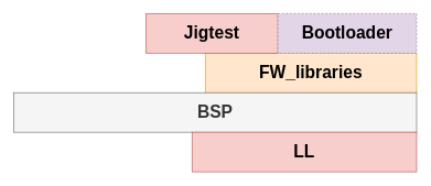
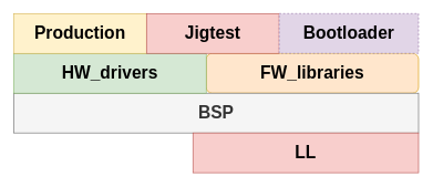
  <mxCell id="0" />
  <mxCell id="1" parent="0" />
- <mxCell id="2" value="FW_libraries" style="rounded=0;whiteSpace=wrap;html=1;fontSize=26;fontStyle=1;fillColor=#ffe6cc;strokeColor=#d79b00;" vertex="1" parent="1"><mxGeometry x="310" y="80" width="320" height="60" as="geometry" /></mxCell>
+ <mxCell id="2" value="FW_libraries" style="whiteSpace=wrap;html=1;fontSize=26;fontStyle=1;fillColor=#ffe6cc;strokeColor=#d79b00;rounded=1;" vertex="1" parent="1"><mxGeometry x="310" y="80" width="320" height="60" as="geometry" /></mxCell>
  <mxCell id="3" value="BSP" style="rounded=0;whiteSpace=wrap;html=1;fontSize=26;fontStyle=1;fillColor=#f5f5f5;strokeColor=#666666;fontColor=#333333;" vertex="1" parent="1"><mxGeometry x="20" y="140" width="610" height="60" as="geometry" /></mxCell>
+ <mxCell id="4" value="HW_drivers" style="rounded=0;whiteSpace=wrap;html=1;fontSize=26;fontStyle=1;fillColor=#d5e8d4;strokeColor=#82b366;" vertex="1" parent="1"><mxGeometry x="20" y="80" width="290" height="60" as="geometry" /></mxCell>
+ <mxCell id="5" value="Production" style="rounded=0;whiteSpace=wrap;html=1;fontSize=26;fontStyle=1;fillColor=#fff2cc;strokeColor=#d6b656;" vertex="1" parent="1"><mxGeometry x="20" y="20" width="200" height="60" as="geometry" /></mxCell>
  <mxCell id="6" value="Jigtest" style="rounded=0;whiteSpace=wrap;html=1;fontSize=26;fontStyle=1;fillColor=#f8cecc;strokeColor=#b85450;" vertex="1" parent="1"><mxGeometry x="220" y="20" width="200" height="60" as="geometry" /></mxCell>
  <mxCell id="7" value="Bootloader" style="rounded=0;whiteSpace=wrap;html=1;fontSize=26;fontStyle=1;fillColor=#e1d5e7;strokeColor=#9673a6;dashed=1;" vertex="1" parent="1"><mxGeometry x="420" y="20" width="210" height="60" as="geometry" /></mxCell>
  <mxCell id="8" value="LL" style="rounded=0;whiteSpace=wrap;html=1;fontSize=26;fontStyle=1;fillColor=#f8cecc;strokeColor=#b85450;" vertex="1" parent="1"><mxGeometry x="290" y="200" width="340" height="60" as="geometry" /></mxCell>
